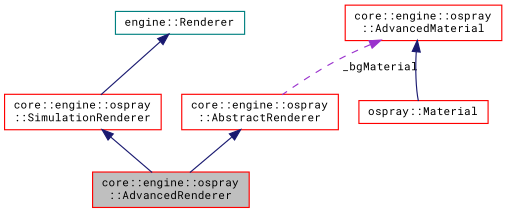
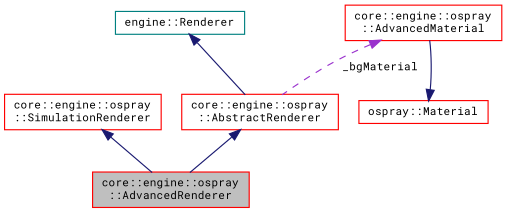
  digraph {
    fontname="Roboto Mono"
    node [color=red fillcolor=white fontname="Roboto Mono" fontsize=10 shape=record style=filled]
    edge [color=midnightblue dir=back fontname="Roboto Mono" fontsize=10 labelfontname=Helvetica labelfontsize=10 style=solid]
    n1 [fillcolor=grey75 fontcolor=black height=0.2 label="core::engine::ospray\l::AdvancedRenderer" width=0.4]
    n2 [height=0.2 label="core::engine::ospray\l::SimulationRenderer" width=0.4]
    n3 [height=0.2 label="core::engine::ospray\l::AbstractRenderer" width=0.4]
    n4 [color=teal height=0.2 label="engine::Renderer" width=0.4]
    n5 [height=0.2 label="core::engine::ospray\l::AdvancedMaterial" width=0.4]
    n6 [height=0.2 label="ospray::Material" width=0.4]
    n2 -> n1
    n3 -> n1
-   n4 -> n2
+   n4 -> n3
    n5 -> n3 [color=darkorchid3 label=" _bgMaterial" style=dashed]
-   n5 -> n6
+   n6 -> n5
  }
